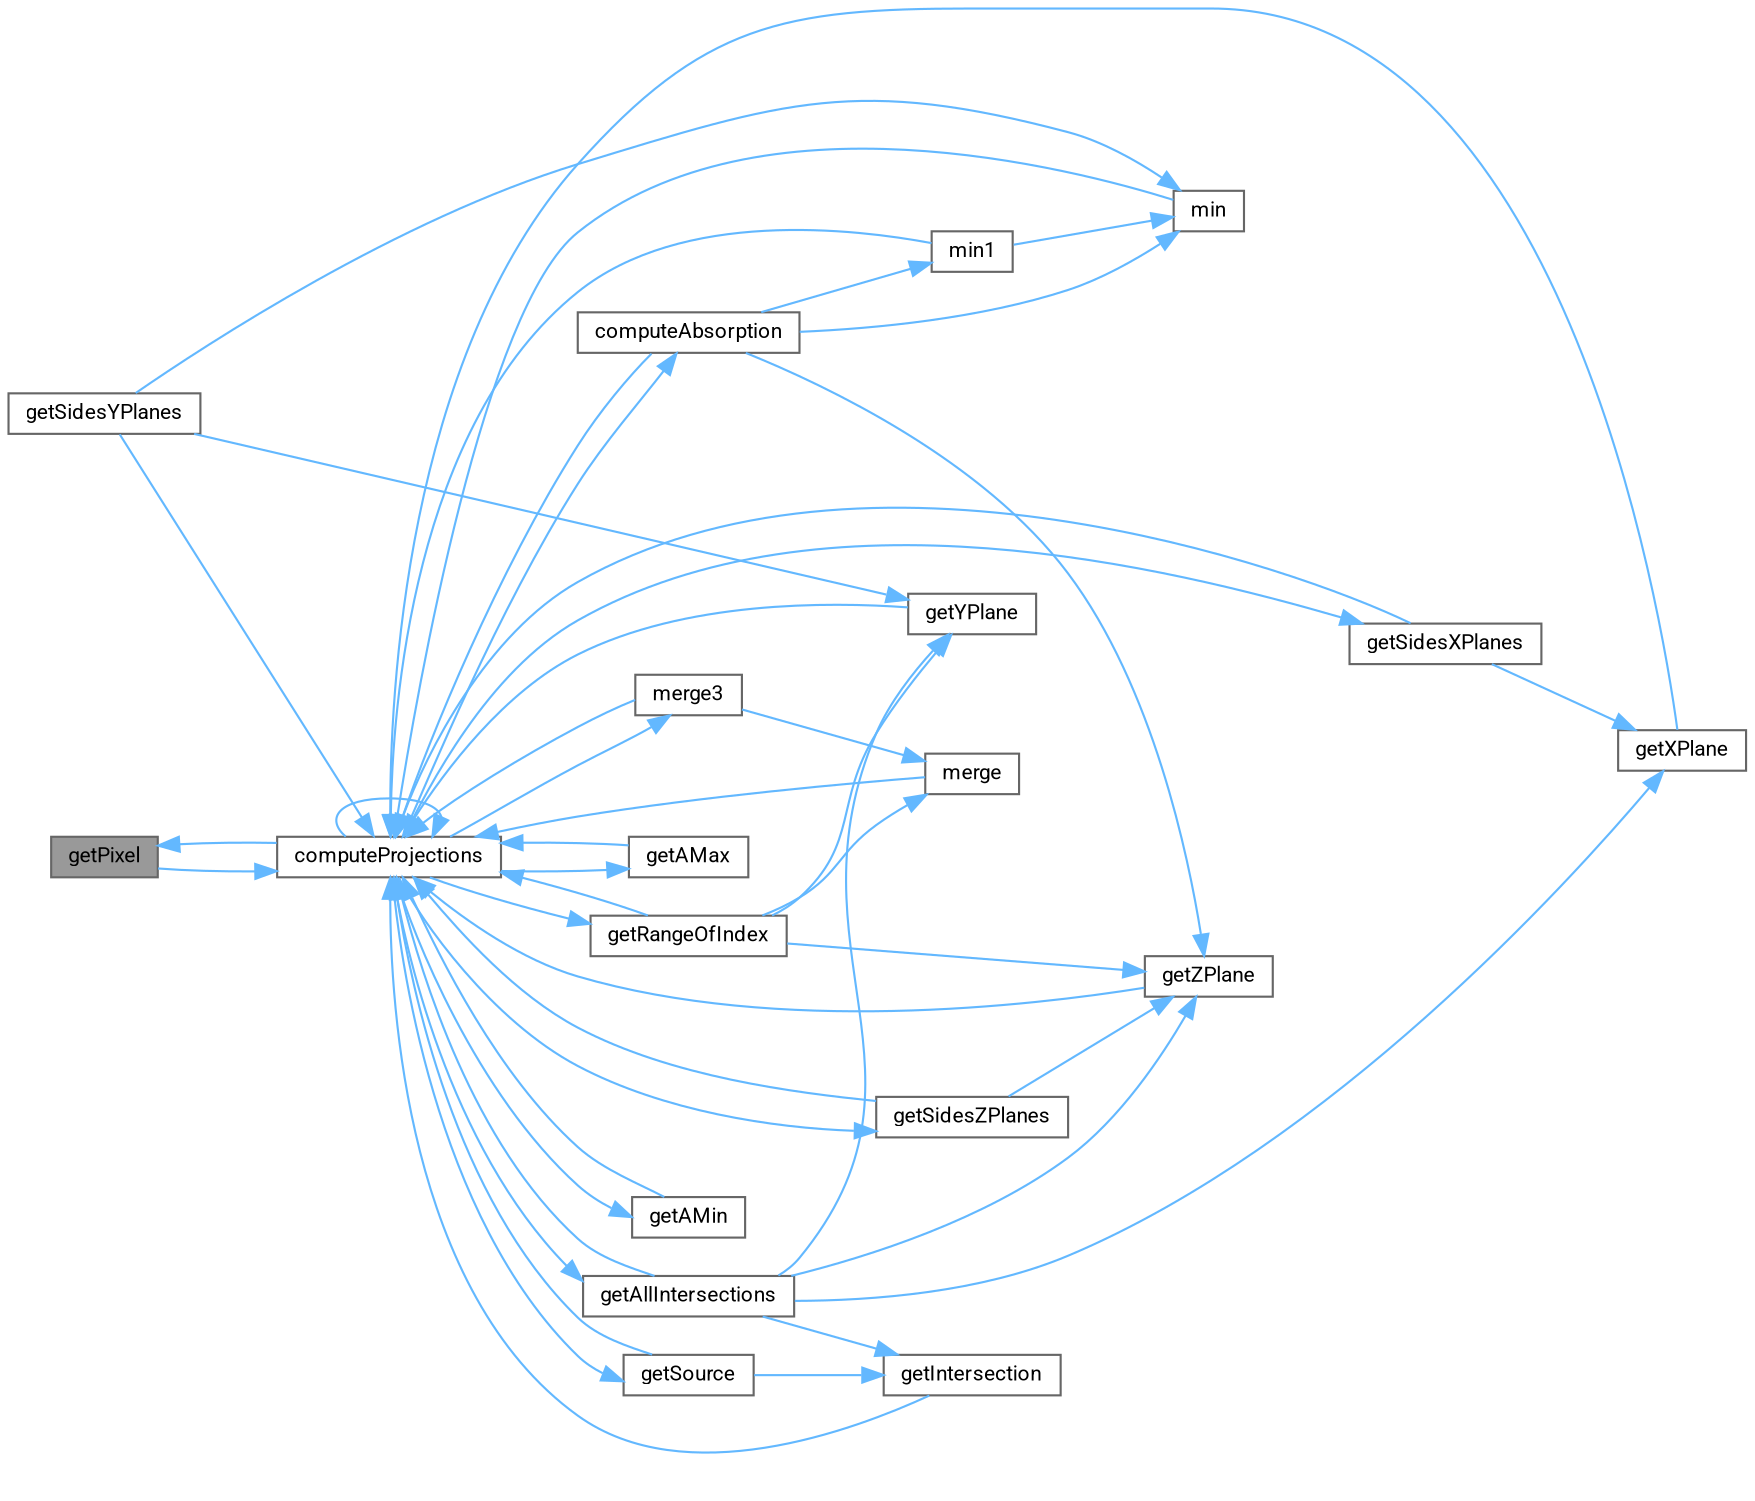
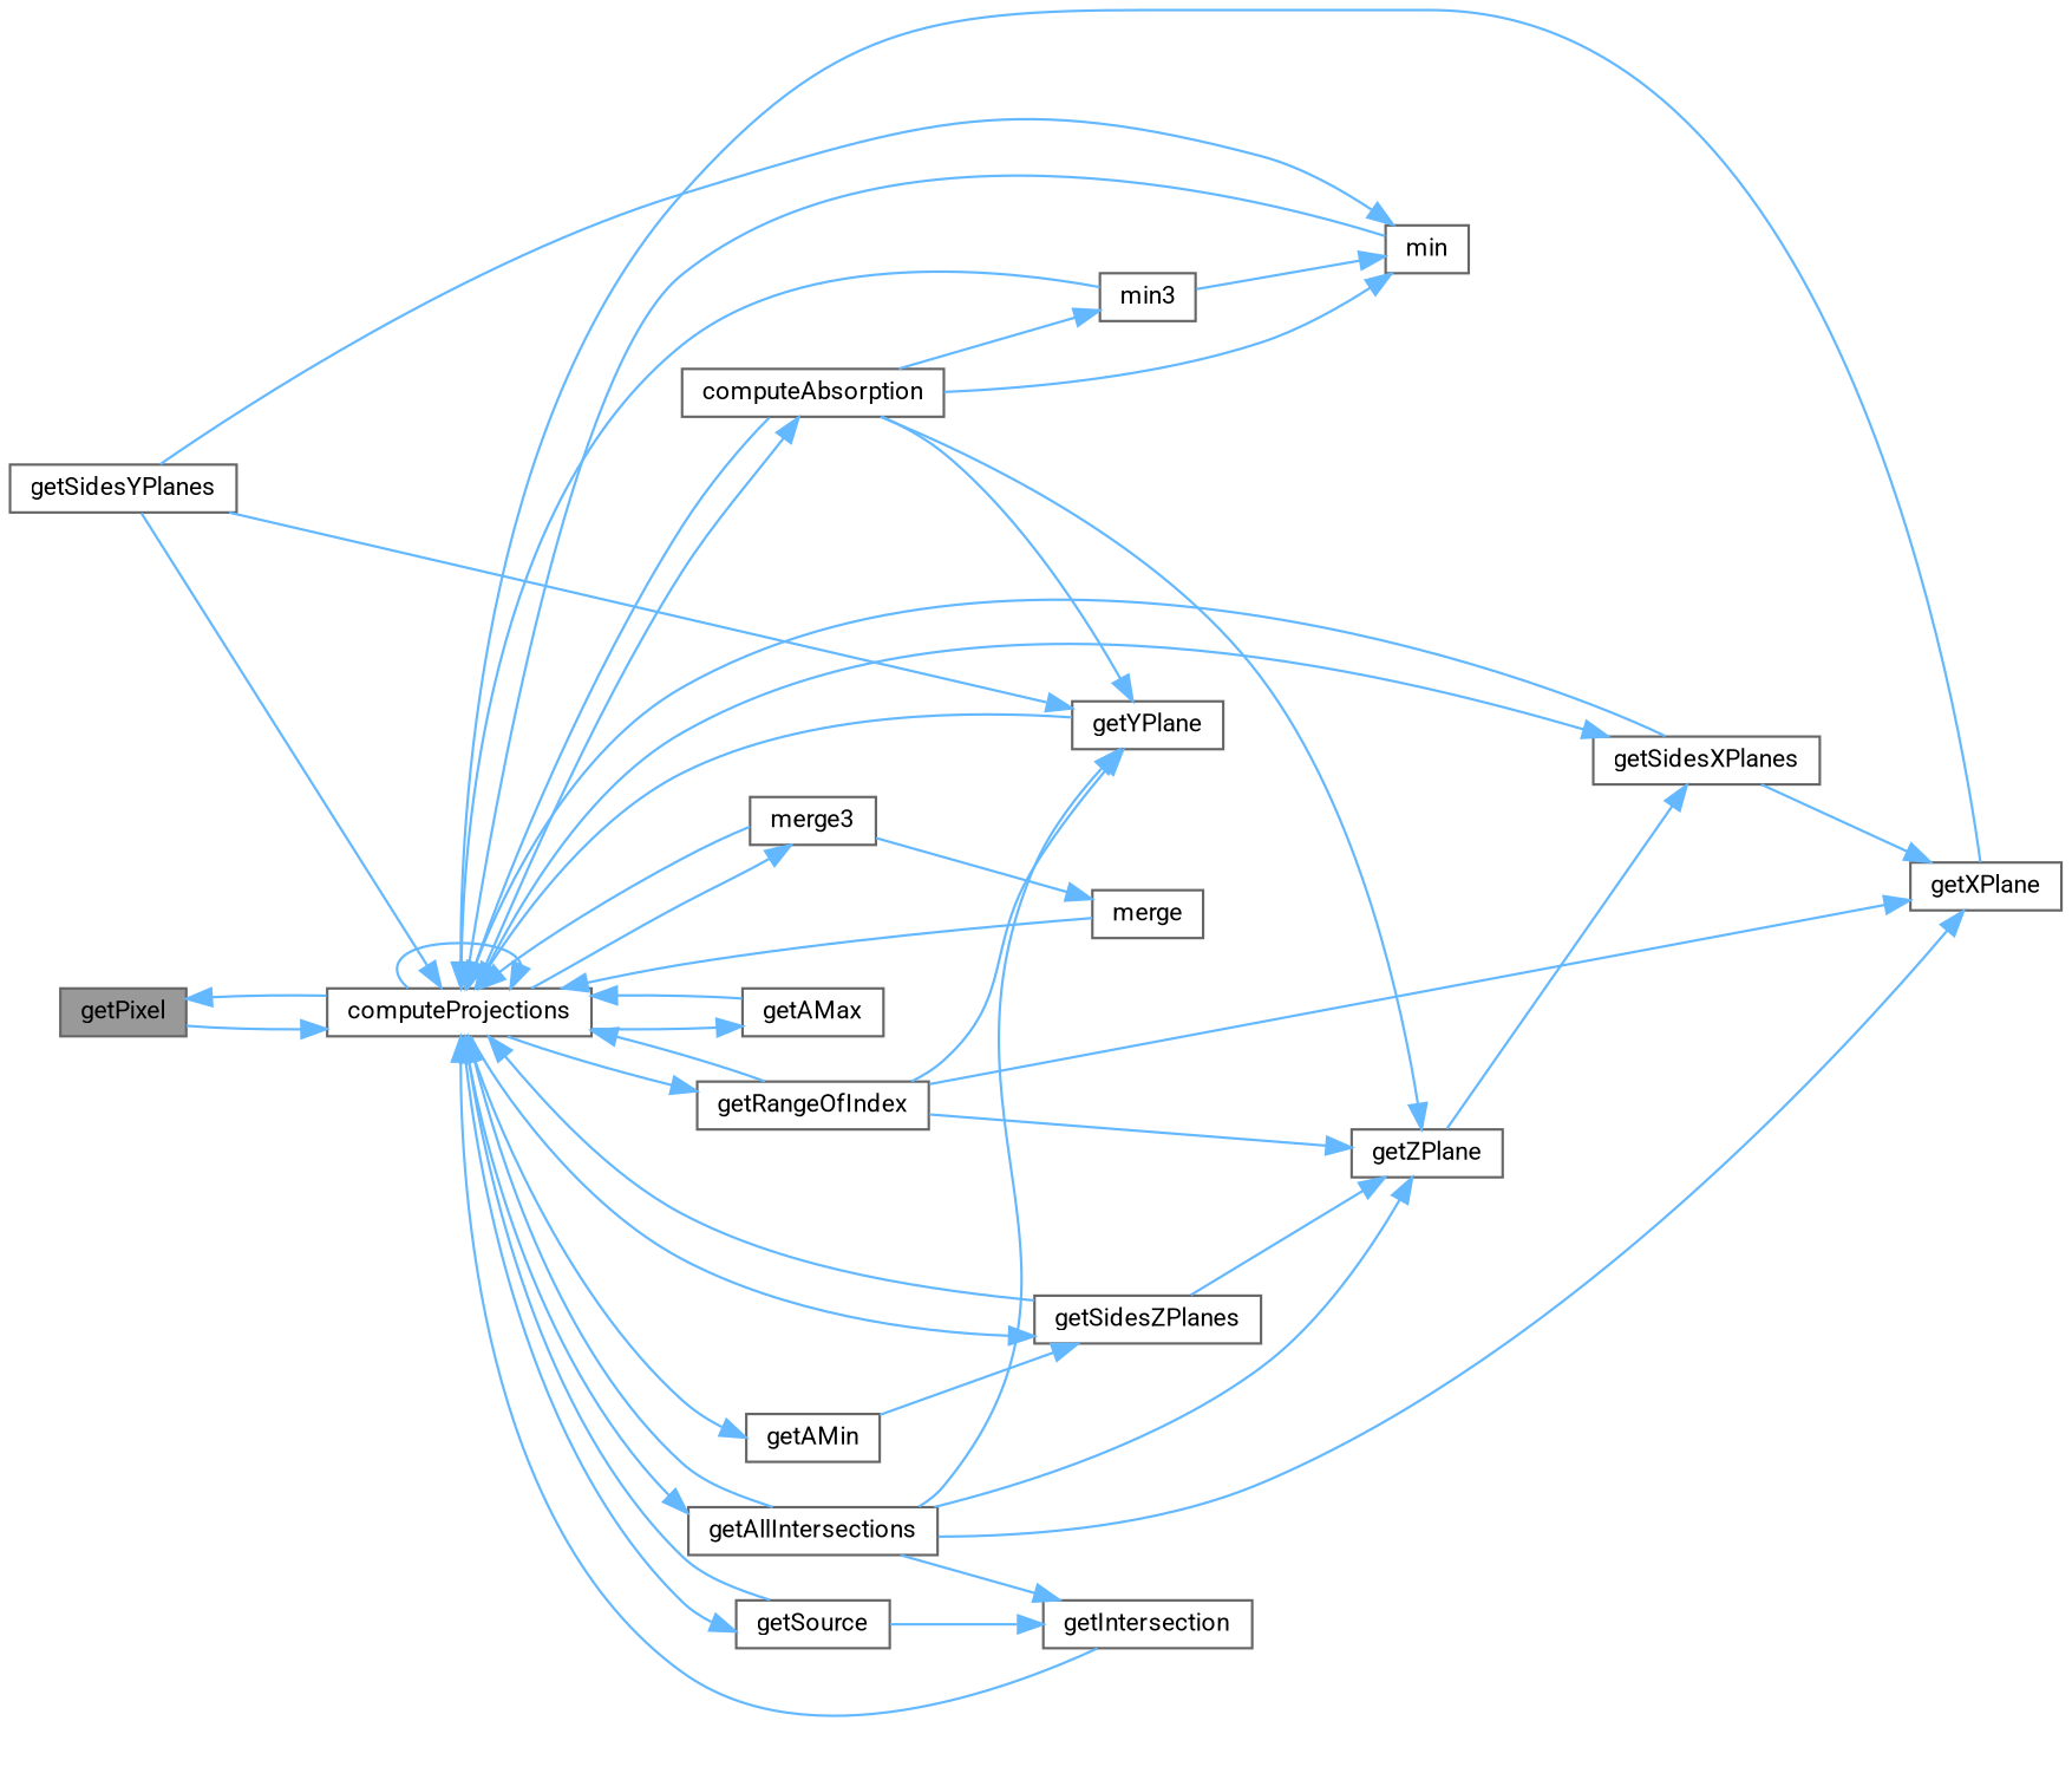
  digraph {
    fontname=Roboto
    rankdir=LR
    node [color=grey40 fillcolor=white fontname=Roboto fontsize=10 shape=box style=filled]
    edge [color=steelblue1 fontname=Roboto fontsize=10 labelfontname=Helvetica labelfontsize=10 style=solid]
    n1 [color=gray40 fillcolor=grey60 fontcolor=black height=0.2 label=getPixel width=0.4]
    n2 [height=0.2 label=computeProjections width=0.4]
    n3 [height=0.2 label=computeAbsorption width=0.4]
    n4 [height=0.2 label=getAllIntersections width=0.4]
    n5 [height=0.2 label=getAMax width=0.4]
    n6 [height=0.2 label=getAMin width=0.4]
    n7 [height=0.2 label=getRangeOfIndex width=0.4]
    n8 [height=0.2 label=getSidesXPlanes width=0.4]
    n9 [height=0.2 label=getSidesZPlanes width=0.4]
    n10 [height=0.2 label=getSource width=0.4]
    n11 [height=0.2 label=merge3 width=0.4]
    n12 [height=0.2 label=getYPlane width=0.4]
    n13 [height=0.2 label=getZPlane width=0.4]
    n14 [height=0.2 label=min width=0.4]
-   n15 [height=0.2 label=min1 width=0.4]
+   n15 [height=0.2 label=min3 width=0.4]
    n16 [height=0.2 label=getIntersection width=0.4]
    n17 [height=0.2 label=getXPlane width=0.4]
    n18 [height=0.2 label=getSidesYPlanes width=0.4]
    n19 [height=0.2 label=merge width=0.4]
    n1 -> n2
    n2 -> n1
    n2 -> n2
    n2 -> n3
    n2 -> n4
    n2 -> n5
    n2 -> n6
    n2 -> n7
    n2 -> n8
    n2 -> n9
    n2 -> n10
    n2 -> n11
    n3 -> n2
+   n3 -> n12
    n3 -> n13
    n3 -> n14
    n3 -> n15
    n4 -> n2
    n4 -> n12
    n4 -> n13
    n4 -> n16
    n4 -> n17
    n5 -> n2
-   n6 -> n2
+   n6 -> n9
    n7 -> n2
    n7 -> n12
    n7 -> n13
-   n7 -> n19
+   n7 -> n17
    n8 -> n2
    n8 -> n17
    n9 -> n2
    n9 -> n13
    n10 -> n2
    n10 -> n16
    n11 -> n2
    n11 -> n19
    n12 -> n2
-   n13 -> n2
+   n13 -> n8
    n14 -> n2
    n15 -> n2
    n15 -> n14
    n16 -> n2
    n17 -> n2
    n18 -> n2
    n18 -> n12
    n18 -> n14
    n19 -> n2
  }
